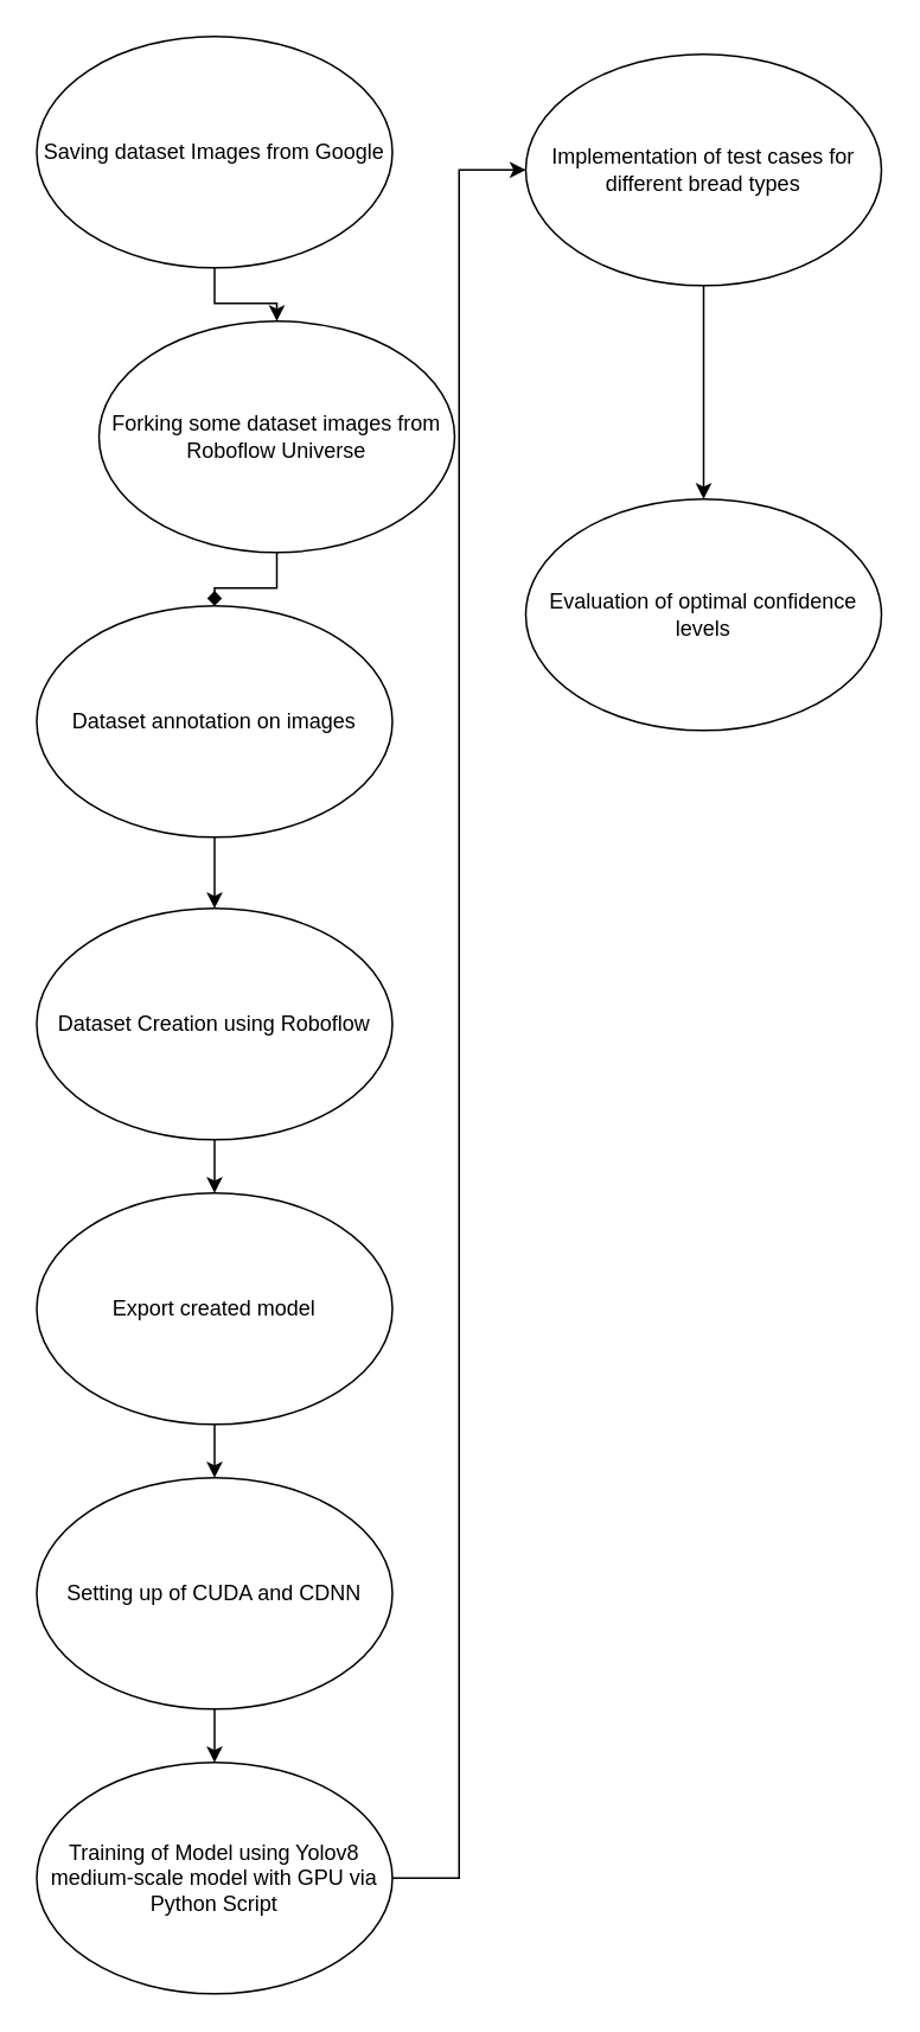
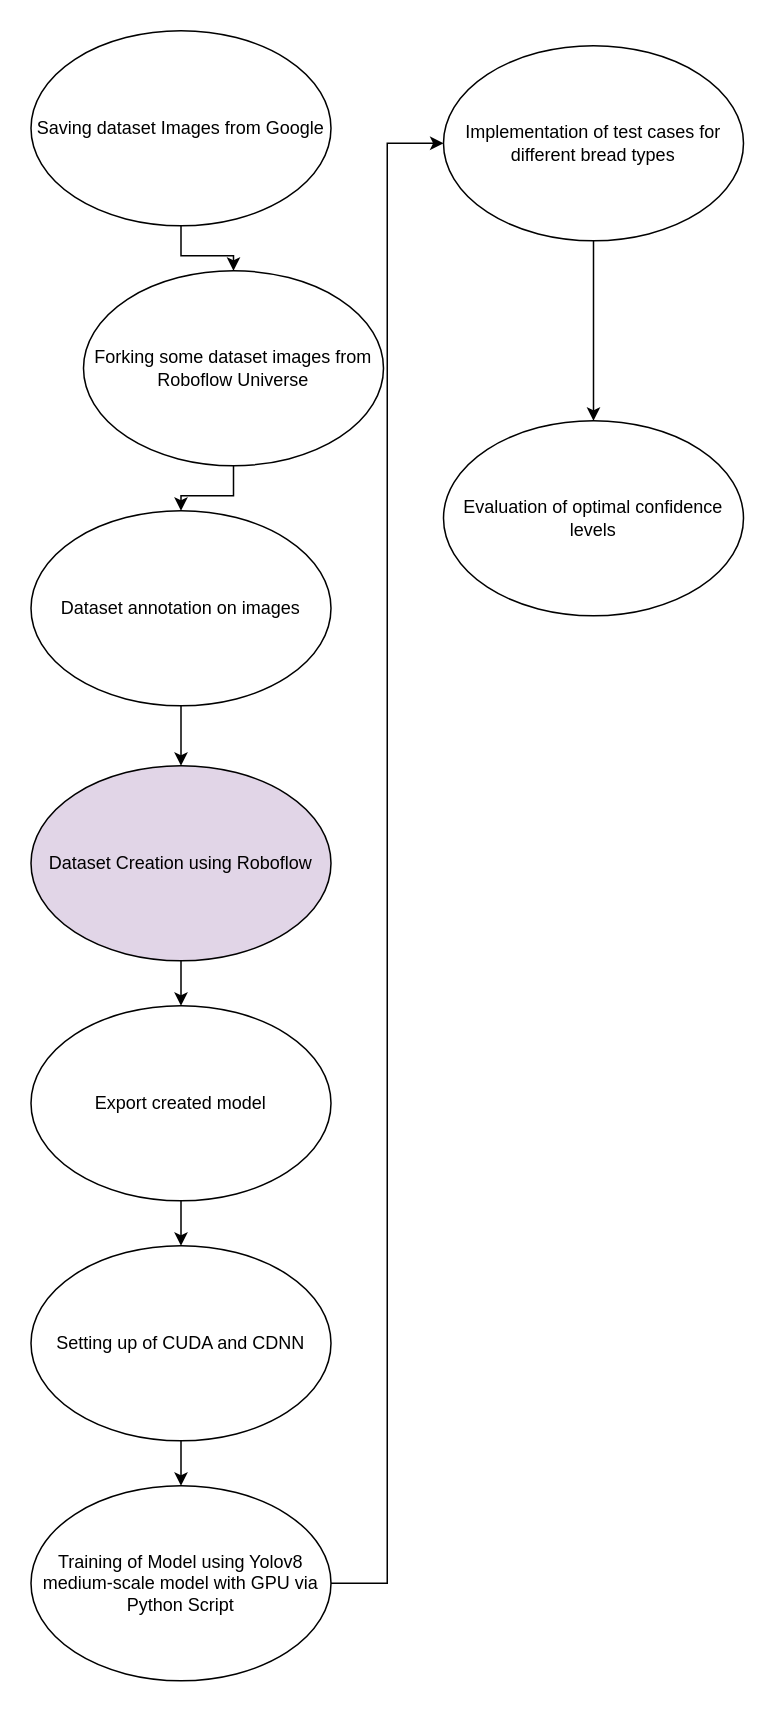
  <mxCell id="0" />
  <mxCell id="1" parent="0" />
  <mxCell id="2" style="edgeStyle=orthogonalEdgeStyle;rounded=0;orthogonalLoop=1;jettySize=auto;html=1;" edge="1" parent="1" source="3" target="5"><mxGeometry relative="1" as="geometry" /></mxCell>
- <mxCell id="3" value="Dataset Creation using Roboflow" style="ellipse;whiteSpace=wrap;html=1;" vertex="1" parent="1"><mxGeometry x="20" y="510" width="200" height="130" as="geometry" /></mxCell>
+ <mxCell id="3" value="Dataset Creation using Roboflow" style="ellipse;whiteSpace=wrap;html=1;fillColor=#e1d5e7;" vertex="1" parent="1"><mxGeometry x="20" y="510" width="200" height="130" as="geometry" /></mxCell>
  <mxCell id="4" style="edgeStyle=orthogonalEdgeStyle;rounded=0;orthogonalLoop=1;jettySize=auto;html=1;" edge="1" parent="1" source="5" target="7"><mxGeometry relative="1" as="geometry" /></mxCell>
  <mxCell id="5" value="Export created model&lt;span style=&quot;color: rgba(0, 0, 0, 0); font-family: monospace; font-size: 0px; text-align: start; text-wrap-mode: nowrap;&quot;&gt;%3CmxGraphModel%3E%3Croot%3E%3CmxCell%20id%3D%220%22%2F%3E%3CmxCell%20id%3D%221%22%20parent%3D%220%22%2F%3E%3CmxCell%20id%3D%222%22%20value%3D%22Dataset%20Creation%20using%20Roboflow%22%20style%3D%22ellipse%3BwhiteSpace%3Dwrap%3Bhtml%3D1%3B%22%20vertex%3D%221%22%20parent%3D%221%22%3E%3CmxGeometry%20x%3D%22300%22%20y%3D%2230%22%20width%3D%22200%22%20height%3D%22130%22%20as%3D%22geometry%22%2F%3E%3C%2FmxCell%3E%3C%2Froot%3E%3C%2FmxGraphModel%3E&lt;/span&gt;" style="ellipse;whiteSpace=wrap;html=1;" vertex="1" parent="1"><mxGeometry x="20" y="670" width="200" height="130" as="geometry" /></mxCell>
  <mxCell id="6" style="edgeStyle=orthogonalEdgeStyle;rounded=0;orthogonalLoop=1;jettySize=auto;html=1;" edge="1" parent="1" source="7" target="9"><mxGeometry relative="1" as="geometry" /></mxCell>
  <mxCell id="7" value="Setting up of CUDA and CDNN" style="ellipse;whiteSpace=wrap;html=1;" vertex="1" parent="1"><mxGeometry x="20" y="830" width="200" height="130" as="geometry" /></mxCell>
  <mxCell id="8" style="edgeStyle=orthogonalEdgeStyle;rounded=0;orthogonalLoop=1;jettySize=auto;html=1;entryX=0;entryY=0.5;entryDx=0;entryDy=0;" edge="1" parent="1" source="9" target="11"><mxGeometry relative="1" as="geometry" /></mxCell>
  <mxCell id="9" value="Training of Model using Yolov8 medium-scale model with GPU via Python Script" style="ellipse;whiteSpace=wrap;html=1;" vertex="1" parent="1"><mxGeometry x="20" y="990" width="200" height="130" as="geometry" /></mxCell>
  <mxCell id="10" style="edgeStyle=orthogonalEdgeStyle;rounded=0;orthogonalLoop=1;jettySize=auto;html=1;" edge="1" parent="1" source="11" target="12"><mxGeometry relative="1" as="geometry" /></mxCell>
  <mxCell id="11" value="Implementation of test cases for different bread types" style="ellipse;whiteSpace=wrap;html=1;" vertex="1" parent="1"><mxGeometry x="295" y="30" width="200" height="130" as="geometry" /></mxCell>
  <mxCell id="12" value="Evaluation of optimal confidence levels" style="ellipse;whiteSpace=wrap;html=1;" vertex="1" parent="1"><mxGeometry x="295" y="280" width="200" height="130" as="geometry" /></mxCell>
  <mxCell id="13" style="edgeStyle=orthogonalEdgeStyle;rounded=0;orthogonalLoop=1;jettySize=auto;html=1;" edge="1" parent="1" source="14" target="16"><mxGeometry relative="1" as="geometry" /></mxCell>
  <mxCell id="14" value="Saving dataset Images from Google" style="ellipse;whiteSpace=wrap;html=1;" vertex="1" parent="1"><mxGeometry x="20" width="200" height="130" as="geometry" y="20" /></mxCell>
- <mxCell id="15" style="edgeStyle=orthogonalEdgeStyle;rounded=0;orthogonalLoop=1;jettySize=auto;html=1;endArrow=diamond;" edge="1" parent="1" source="16" target="18"><mxGeometry relative="1" as="geometry" /></mxCell>
+ <mxCell id="15" style="edgeStyle=orthogonalEdgeStyle;rounded=0;orthogonalLoop=1;jettySize=auto;html=1;" edge="1" parent="1" source="16" target="18"><mxGeometry relative="1" as="geometry" /></mxCell>
  <mxCell id="16" value="Forking some dataset images from Roboflow Universe" style="ellipse;whiteSpace=wrap;html=1;" vertex="1" parent="1"><mxGeometry x="55" y="180" width="200" height="130" as="geometry" /></mxCell>
  <mxCell id="17" style="edgeStyle=orthogonalEdgeStyle;rounded=0;orthogonalLoop=1;jettySize=auto;html=1;" edge="1" parent="1" source="18" target="3"><mxGeometry relative="1" as="geometry" /></mxCell>
  <mxCell id="18" value="Dataset annotation on images" style="ellipse;whiteSpace=wrap;html=1;" vertex="1" parent="1"><mxGeometry x="20" y="340" width="200" height="130" as="geometry" /></mxCell>
